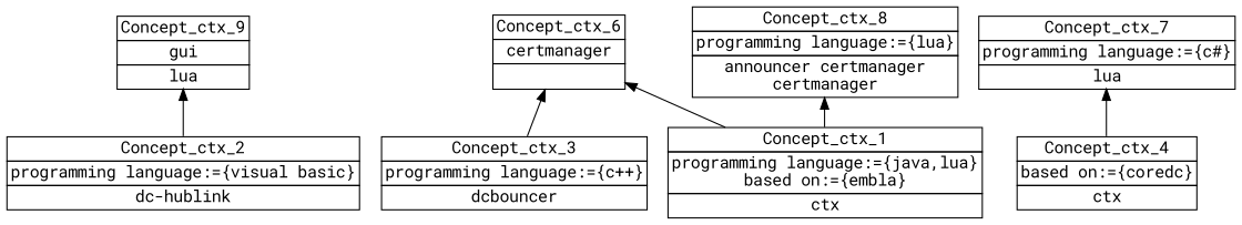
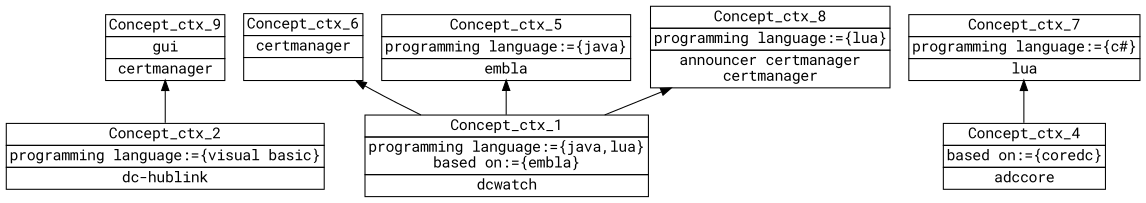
  digraph {
    fontname="Roboto Mono"
    nodesep=0.2
    rankdir=BT
    ranksep=0.3
    node [fontname="Roboto Mono" margin="0.03,0.03" shape=none]
    edge [fontname="Roboto Mono" headport=p tailport=p]
-   n1 [label=<<table border="0" cellborder="1" cellspacing="0" port="p"><tr><td>Concept_ctx_9</td></tr><tr><td>gui<br/></td></tr><tr><td>lua<br/></td></tr></table>>]
-   n2 [label=<<table border="0" cellborder="1" cellspacing="0" port="p"><tr><td>Concept_ctx_3</td></tr><tr><td>programming language:={c++}<br/></td></tr><tr><td>dcbouncer<br/></td></tr></table>>]
+   n1 [label=<<table border="0" cellborder="1" cellspacing="0" port="p"><tr><td>Concept_ctx_9</td></tr><tr><td>gui<br/></td></tr><tr><td>certmanager<br/></td></tr></table>>]
    n3 [label=<<table border="0" cellborder="1" cellspacing="0" port="p"><tr><td>Concept_ctx_6</td></tr><tr><td>certmanager<br/></td></tr><tr><td><br/></td></tr></table>>]
    n4 [label=<<table border="0" cellborder="1" cellspacing="0" port="p"><tr><td>Concept_ctx_2</td></tr><tr><td>programming language:={visual basic}<br/></td></tr><tr><td>dc-hublink<br/></td></tr></table>>]
-   n5 [label=<<table border="0" cellborder="1" cellspacing="0" port="p"><tr><td>Concept_ctx_1</td></tr><tr><td>programming language:={java,lua}<br/>based on:={embla}<br/></td></tr><tr><td>ctx<br/></td></tr></table>>]
+   n5 [label=<<table border="0" cellborder="1" cellspacing="0" port="p"><tr><td>Concept_ctx_1</td></tr><tr><td>programming language:={java,lua}<br/>based on:={embla}<br/></td></tr><tr><td>dcwatch<br/></td></tr></table>>]
+   n6 [label=<<table border="0" cellborder="1" cellspacing="0" port="p"><tr><td>Concept_ctx_5</td></tr><tr><td>programming language:={java}<br/></td></tr><tr><td>embla<br/></td></tr></table>>]
    n7 [label=<<table border="0" cellborder="1" cellspacing="0" port="p"><tr><td>Concept_ctx_8</td></tr><tr><td>programming language:={lua}<br/></td></tr><tr><td>announcer certmanager<br/>certmanager<br/></td></tr></table>>]
    n8 [label=<<table border="0" cellborder="1" cellspacing="0" port="p"><tr><td>Concept_ctx_7</td></tr><tr><td>programming language:={c#}<br/></td></tr><tr><td>lua<br/></td></tr></table>>]
-   n9 [label=<<table border="0" cellborder="1" cellspacing="0" port="p"><tr><td>Concept_ctx_4</td></tr><tr><td>based on:={coredc}<br/></td></tr><tr><td>ctx<br/></td></tr></table>>]
-   n2 -> n3
+   n9 [label=<<table border="0" cellborder="1" cellspacing="0" port="p"><tr><td>Concept_ctx_4</td></tr><tr><td>based on:={coredc}<br/></td></tr><tr><td>adccore<br/></td></tr></table>>]
    n4 -> n1
    n5 -> n3
+   n5 -> n6
    n5 -> n7
    n9 -> n8
  }
